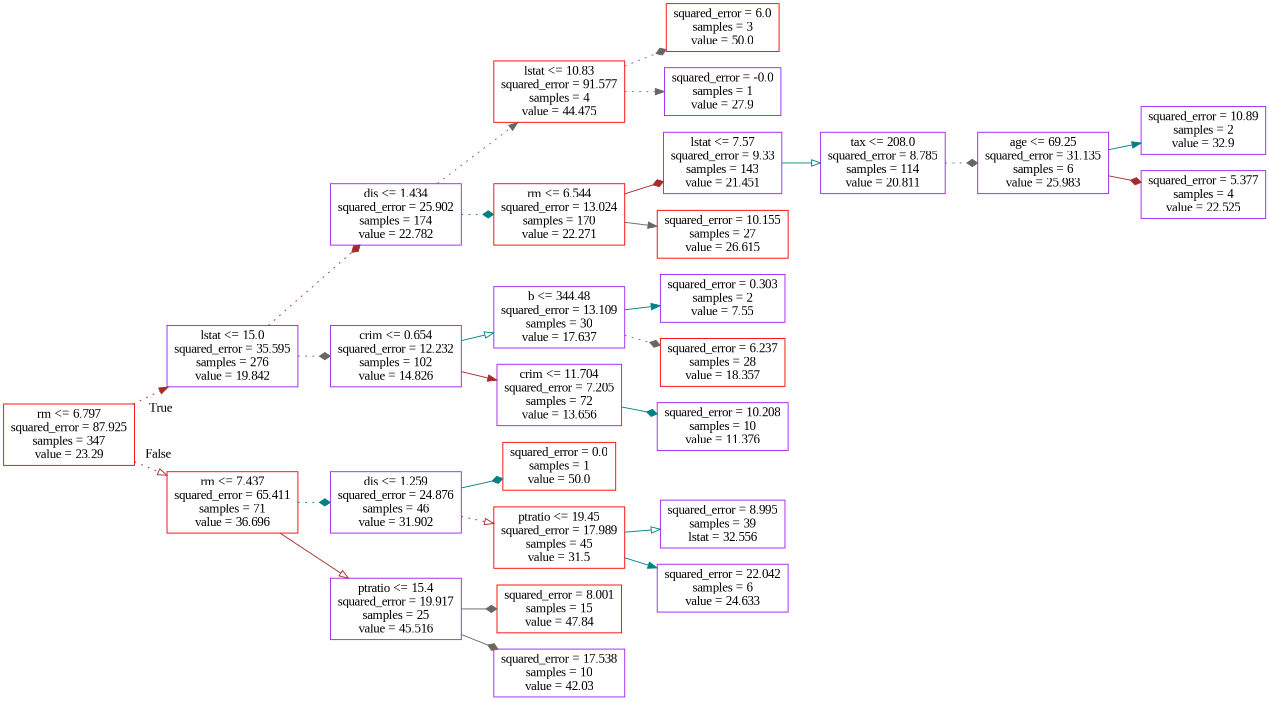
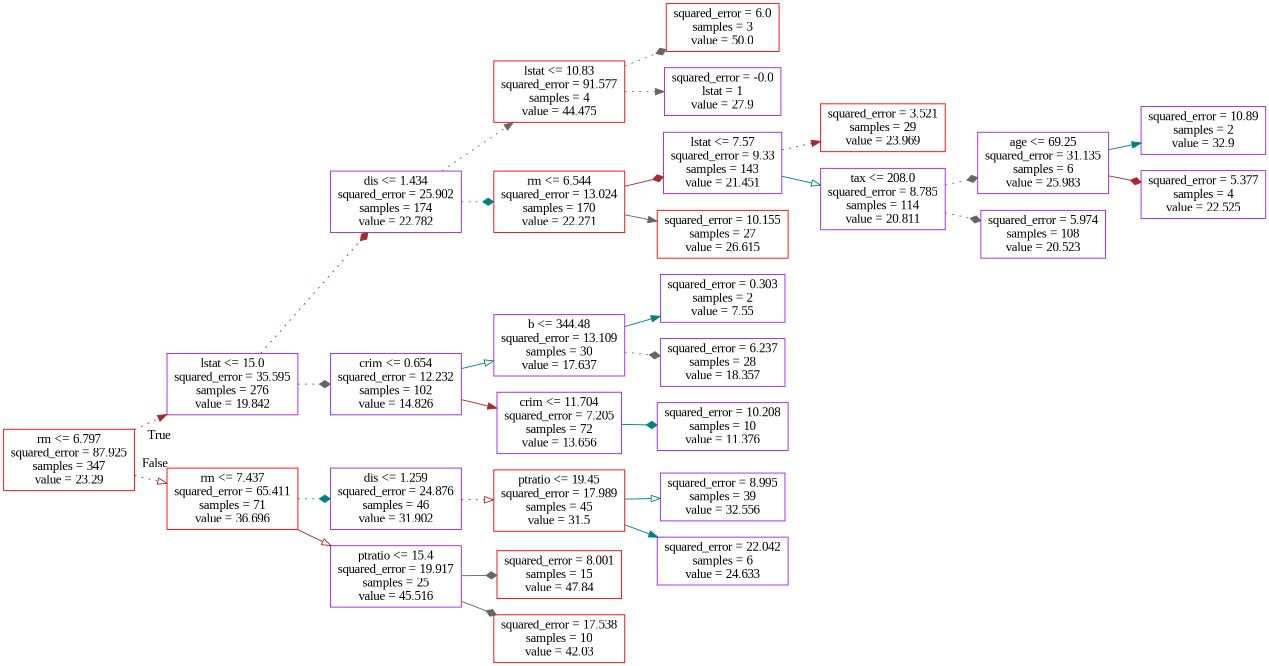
  digraph {
    fontname="Liberation Serif"
    rankdir=LR
    node [color=purple fontname="Liberation Serif" shape=box]
    edge [arrowhead=diamond color=gray40 fontname="Liberation Serif" style=solid]
    n1 [color=red label="rm <= 6.797\nsquared_error = 87.925\nsamples = 347\nvalue = 23.29"]
    n2 [label="lstat <= 15.0\nsquared_error = 35.595\nsamples = 276\nvalue = 19.842"]
    n3 [color=red label="rm <= 7.437\nsquared_error = 65.411\nsamples = 71\nvalue = 36.696"]
    n4 [label="dis <= 1.434\nsquared_error = 25.902\nsamples = 174\nvalue = 22.782"]
    n5 [label="crim <= 0.654\nsquared_error = 12.232\nsamples = 102\nvalue = 14.826"]
    n6 [label="dis <= 1.259\nsquared_error = 24.876\nsamples = 46\nvalue = 31.902"]
    n7 [label="ptratio <= 15.4\nsquared_error = 19.917\nsamples = 25\nvalue = 45.516"]
    n8 [color=red label="lstat <= 10.83\nsquared_error = 91.577\nsamples = 4\nvalue = 44.475"]
    n9 [color=red label="rm <= 6.544\nsquared_error = 13.024\nsamples = 170\nvalue = 22.271"]
    n10 [label="b <= 344.48\nsquared_error = 13.109\nsamples = 30\nvalue = 17.637"]
    n11 [label="crim <= 11.704\nsquared_error = 7.205\nsamples = 72\nvalue = 13.656"]
    n12 [color=red label="squared_error = 6.0\nsamples = 3\nvalue = 50.0"]
-   n13 [label="squared_error = -0.0\nsamples = 1\nvalue = 27.9"]
+   n13 [label="squared_error = -0.0\nlstat = 1\nvalue = 27.9"]
    n14 [label="lstat <= 7.57\nsquared_error = 9.33\nsamples = 143\nvalue = 21.451"]
    n15 [color=red label="squared_error = 10.155\nsamples = 27\nvalue = 26.615"]
+   n16 [color=red label="squared_error = 3.521\nsamples = 29\nvalue = 23.969"]
    n17 [label="tax <= 208.0\nsquared_error = 8.785\nsamples = 114\nvalue = 20.811"]
    n18 [label="age <= 69.25\nsquared_error = 31.135\nsamples = 6\nvalue = 25.983"]
+   n19 [label="squared_error = 5.974\nsamples = 108\nvalue = 20.523"]
    n20 [label="squared_error = 10.89\nsamples = 2\nvalue = 32.9"]
    n21 [label="squared_error = 5.377\nsamples = 4\nvalue = 22.525"]
    n22 [label="squared_error = 0.303\nsamples = 2\nvalue = 7.55"]
-   n23 [color=red label="squared_error = 6.237\nsamples = 28\nvalue = 18.357"]
+   n23 [label="squared_error = 6.237\nsamples = 28\nvalue = 18.357"]
    n24 [label="squared_error = 10.208\nsamples = 10\nvalue = 11.376"]
-   n25 [color=red label="squared_error = 0.0\nsamples = 1\nvalue = 50.0"]
    n26 [color=red label="ptratio <= 19.45\nsquared_error = 17.989\nsamples = 45\nvalue = 31.5"]
    n27 [color=red label="squared_error = 8.001\nsamples = 15\nvalue = 47.84"]
-   n28 [label="squared_error = 17.538\nsamples = 10\nvalue = 42.03"]
-   n29 [label="squared_error = 8.995\nsamples = 39\nlstat = 32.556"]
+   n28 [color=red label="squared_error = 17.538\nsamples = 10\nvalue = 42.03"]
+   n29 [label="squared_error = 8.995\nsamples = 39\nvalue = 32.556"]
    n30 [label="squared_error = 22.042\nsamples = 6\nvalue = 24.633"]
    n1 -> n2 [arrowhead=normal color=brown headlabel=True labelangle=45 labeldistance=2.5 style=dotted]
    n1 -> n3 [arrowhead=onormal color=brown headlabel=False labelangle=-45 labeldistance=2.5 style=dotted]
    n2 -> n4 [color=brown style=dotted]
    n2 -> n5 [style=dotted]
    n3 -> n6 [color=teal style=dotted]
    n3 -> n7 [arrowhead=onormal color=brown]
    n4 -> n8 [arrowhead=normal style=dotted]
    n4 -> n9 [color=teal style=dotted]
    n5 -> n10 [arrowhead=onormal color=teal]
    n5 -> n11 [arrowhead=normal color=brown]
-   n6 -> n25 [color=teal]
    n6 -> n26 [arrowhead=onormal color=brown style=dotted]
    n7 -> n27
    n7 -> n28
    n8 -> n12 [style=dotted]
    n8 -> n13 [arrowhead=normal style=dotted]
    n9 -> n14 [color=brown]
    n9 -> n15 [arrowhead=normal]
    n10 -> n22 [arrowhead=normal color=teal]
    n10 -> n23 [style=dotted]
    n11 -> n24 [color=teal]
+   n14 -> n16 [arrowhead=normal color=brown style=dotted]
    n14 -> n17 [arrowhead=onormal color=teal]
    n17 -> n18 [style=dotted]
+   n17 -> n19 [style=dotted]
    n18 -> n20 [arrowhead=normal color=teal]
    n18 -> n21 [color=brown]
    n26 -> n29 [arrowhead=onormal color=teal]
    n26 -> n30 [arrowhead=normal color=teal]
  }
